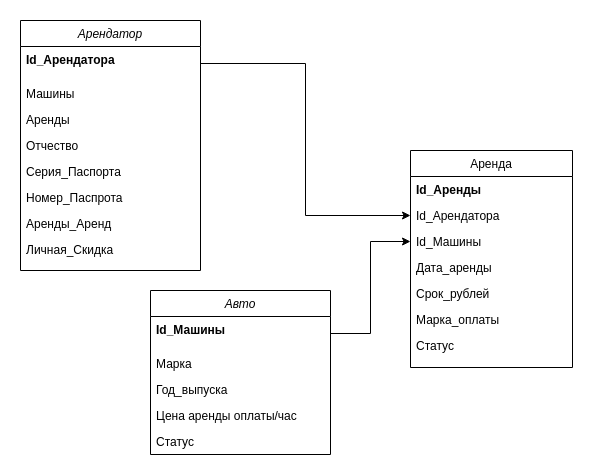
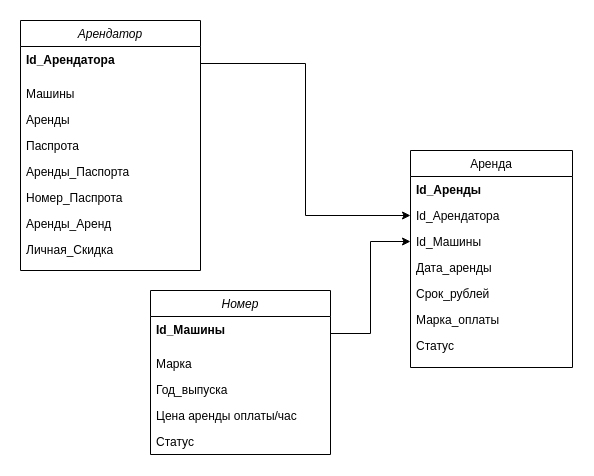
  <mxCell id="0" />
  <mxCell id="1" parent="0" />
- <mxCell id="2" value="Авто" style="swimlane;fontStyle=2;align=center;verticalAlign=top;childLayout=stackLayout;horizontal=1;startSize=26;horizontalStack=0;resizeParent=1;resizeLast=0;collapsible=1;marginBottom=0;rounded=0;shadow=0;strokeWidth=1;" parent="1" vertex="1"><mxGeometry x="150" y="290" width="180" height="164" as="geometry"><mxRectangle x="230" y="140" width="160" height="26" as="alternateBounds" /></mxGeometry></mxCell>
+ <mxCell id="2" value="Номер" style="swimlane;fontStyle=2;align=center;verticalAlign=top;childLayout=stackLayout;horizontal=1;startSize=26;horizontalStack=0;resizeParent=1;resizeLast=0;collapsible=1;marginBottom=0;rounded=0;shadow=0;strokeWidth=1;" parent="1" vertex="1"><mxGeometry x="150" y="290" width="180" height="164" as="geometry"><mxRectangle x="230" y="140" width="160" height="26" as="alternateBounds" /></mxGeometry></mxCell>
  <mxCell id="3" value="Id_Машины" style="text;align=left;verticalAlign=top;spacingLeft=4;spacingRight=4;overflow=hidden;rotatable=0;points=[[0,0.5],[1,0.5]];portConstraint=eastwest;fontStyle=1" parent="2" vertex="1"><mxGeometry y="26" width="180" height="34" as="geometry" /></mxCell>
  <mxCell id="4" value="Марка" style="text;align=left;verticalAlign=top;spacingLeft=4;spacingRight=4;overflow=hidden;rotatable=0;points=[[0,0.5],[1,0.5]];portConstraint=eastwest;rounded=0;shadow=0;html=0;" parent="2" vertex="1"><mxGeometry y="60" width="180" height="26" as="geometry" /></mxCell>
  <mxCell id="5" value="Год_выпуска" style="text;align=left;verticalAlign=top;spacingLeft=4;spacingRight=4;overflow=hidden;rotatable=0;points=[[0,0.5],[1,0.5]];portConstraint=eastwest;rounded=0;shadow=0;html=0;" parent="2" vertex="1"><mxGeometry y="86" width="180" height="26" as="geometry" /></mxCell>
  <mxCell id="6" value="Цена аренды оплаты/час&#10;" style="text;align=left;verticalAlign=top;spacingLeft=4;spacingRight=4;overflow=hidden;rotatable=0;points=[[0,0.5],[1,0.5]];portConstraint=eastwest;" parent="2" vertex="1"><mxGeometry y="112" width="180" height="26" as="geometry" /></mxCell>
  <mxCell id="7" value="Статус" style="text;align=left;verticalAlign=top;spacingLeft=4;spacingRight=4;overflow=hidden;rotatable=0;points=[[0,0.5],[1,0.5]];portConstraint=eastwest;" vertex="1" parent="2"><mxGeometry y="138" width="180" height="26" as="geometry" /></mxCell>
  <mxCell id="8" value="Аренда" style="swimlane;fontStyle=0;align=center;verticalAlign=top;childLayout=stackLayout;horizontal=1;startSize=26;horizontalStack=0;resizeParent=1;resizeLast=0;collapsible=1;marginBottom=0;rounded=0;shadow=0;strokeWidth=1;" parent="1" vertex="1"><mxGeometry x="410" y="150" width="162" height="217" as="geometry"><mxRectangle x="550" y="140" width="160" height="26" as="alternateBounds" /></mxGeometry></mxCell>
  <mxCell id="9" value="Id_Аренды" style="text;align=left;verticalAlign=top;spacingLeft=4;spacingRight=4;overflow=hidden;rotatable=0;points=[[0,0.5],[1,0.5]];portConstraint=eastwest;fontStyle=1" vertex="1" parent="8"><mxGeometry y="26" width="162" height="26" as="geometry" /></mxCell>
  <mxCell id="10" value="Id_Арендатора" style="text;align=left;verticalAlign=top;spacingLeft=4;spacingRight=4;overflow=hidden;rotatable=0;points=[[0,0.5],[1,0.5]];portConstraint=eastwest;rounded=0;shadow=0;html=0;" parent="8" vertex="1"><mxGeometry y="52" width="162" height="26" as="geometry" /></mxCell>
  <mxCell id="11" value="Id_Машины" style="text;align=left;verticalAlign=top;spacingLeft=4;spacingRight=4;overflow=hidden;rotatable=0;points=[[0,0.5],[1,0.5]];portConstraint=eastwest;rounded=0;shadow=0;html=0;" parent="8" vertex="1"><mxGeometry y="78" width="162" height="26" as="geometry" /></mxCell>
  <mxCell id="12" value="Дата_аренды" style="text;align=left;verticalAlign=top;spacingLeft=4;spacingRight=4;overflow=hidden;rotatable=0;points=[[0,0.5],[1,0.5]];portConstraint=eastwest;" parent="8" vertex="1"><mxGeometry y="104" width="162" height="26" as="geometry" /></mxCell>
  <mxCell id="13" value="Срок_рублей" style="text;align=left;verticalAlign=top;spacingLeft=4;spacingRight=4;overflow=hidden;rotatable=0;points=[[0,0.5],[1,0.5]];portConstraint=eastwest;" parent="8" vertex="1"><mxGeometry y="130" width="162" height="26" as="geometry" /></mxCell>
  <mxCell id="14" value="Марка_оплаты" style="text;align=left;verticalAlign=top;spacingLeft=4;spacingRight=4;overflow=hidden;rotatable=0;points=[[0,0.5],[1,0.5]];portConstraint=eastwest;" vertex="1" parent="8"><mxGeometry y="156" width="162" height="26" as="geometry" /></mxCell>
  <mxCell id="15" value="Статус" style="text;align=left;verticalAlign=top;spacingLeft=4;spacingRight=4;overflow=hidden;rotatable=0;points=[[0,0.5],[1,0.5]];portConstraint=eastwest;" vertex="1" parent="8"><mxGeometry y="182" width="162" height="26" as="geometry" /></mxCell>
  <mxCell id="16" value="Арендатор" style="swimlane;fontStyle=2;align=center;verticalAlign=top;childLayout=stackLayout;horizontal=1;startSize=26;horizontalStack=0;resizeParent=1;resizeLast=0;collapsible=1;marginBottom=0;rounded=0;shadow=0;strokeWidth=1;" vertex="1" parent="1"><mxGeometry x="20" y="20" width="180" height="250" as="geometry"><mxRectangle x="230" y="140" width="160" height="26" as="alternateBounds" /></mxGeometry></mxCell>
  <mxCell id="17" value="Id_Арендатора" style="text;align=left;verticalAlign=top;spacingLeft=4;spacingRight=4;overflow=hidden;rotatable=0;points=[[0,0.5],[1,0.5]];portConstraint=eastwest;fontStyle=1" vertex="1" parent="16"><mxGeometry y="26" width="180" height="34" as="geometry" /></mxCell>
  <mxCell id="18" value="Машины" style="text;align=left;verticalAlign=top;spacingLeft=4;spacingRight=4;overflow=hidden;rotatable=0;points=[[0,0.5],[1,0.5]];portConstraint=eastwest;rounded=0;shadow=0;html=0;" vertex="1" parent="16"><mxGeometry y="60" width="180" height="26" as="geometry" /></mxCell>
  <mxCell id="19" value="Аренды" style="text;align=left;verticalAlign=top;spacingLeft=4;spacingRight=4;overflow=hidden;rotatable=0;points=[[0,0.5],[1,0.5]];portConstraint=eastwest;rounded=0;shadow=0;html=0;" vertex="1" parent="16"><mxGeometry y="86" width="180" height="26" as="geometry" /></mxCell>
- <mxCell id="20" value="Отчество" style="text;align=left;verticalAlign=top;spacingLeft=4;spacingRight=4;overflow=hidden;rotatable=0;points=[[0,0.5],[1,0.5]];portConstraint=eastwest;" vertex="1" parent="16"><mxGeometry y="112" width="180" height="26" as="geometry" /></mxCell>
- <mxCell id="21" value="Серия_Паспорта" style="text;align=left;verticalAlign=top;spacingLeft=4;spacingRight=4;overflow=hidden;rotatable=0;points=[[0,0.5],[1,0.5]];portConstraint=eastwest;" vertex="1" parent="16"><mxGeometry y="138" width="180" height="26" as="geometry" /></mxCell>
+ <mxCell id="20" value="Паспрота" style="text;align=left;verticalAlign=top;spacingLeft=4;spacingRight=4;overflow=hidden;rotatable=0;points=[[0,0.5],[1,0.5]];portConstraint=eastwest;" vertex="1" parent="16"><mxGeometry y="112" width="180" height="26" as="geometry" /></mxCell>
+ <mxCell id="21" value="Аренды_Паспорта" style="text;align=left;verticalAlign=top;spacingLeft=4;spacingRight=4;overflow=hidden;rotatable=0;points=[[0,0.5],[1,0.5]];portConstraint=eastwest;" vertex="1" parent="16"><mxGeometry y="138" width="180" height="26" as="geometry" /></mxCell>
  <mxCell id="22" value="Номер_Паспрота" style="text;align=left;verticalAlign=top;spacingLeft=4;spacingRight=4;overflow=hidden;rotatable=0;points=[[0,0.5],[1,0.5]];portConstraint=eastwest;" vertex="1" parent="16"><mxGeometry y="164" width="180" height="26" as="geometry" /></mxCell>
  <mxCell id="23" value="Аренды_Аренд" style="text;align=left;verticalAlign=top;spacingLeft=4;spacingRight=4;overflow=hidden;rotatable=0;points=[[0,0.5],[1,0.5]];portConstraint=eastwest;" vertex="1" parent="16"><mxGeometry y="190" width="180" height="26" as="geometry" /></mxCell>
  <mxCell id="24" value="Личная_Скидка" style="text;align=left;verticalAlign=top;spacingLeft=4;spacingRight=4;overflow=hidden;rotatable=0;points=[[0,0.5],[1,0.5]];portConstraint=eastwest;" vertex="1" parent="16"><mxGeometry y="216" width="180" height="26" as="geometry" /></mxCell>
  <mxCell id="25" style="edgeStyle=orthogonalEdgeStyle;rounded=0;orthogonalLoop=1;jettySize=auto;html=1;entryX=0;entryY=0.5;entryDx=0;entryDy=0;" edge="1" parent="1" source="17" target="10"><mxGeometry relative="1" as="geometry"><mxPoint x="330" y="210" as="targetPoint" /></mxGeometry></mxCell>
  <mxCell id="26" style="edgeStyle=orthogonalEdgeStyle;rounded=0;orthogonalLoop=1;jettySize=auto;html=1;entryX=0;entryY=0.5;entryDx=0;entryDy=0;" edge="1" parent="1" source="3" target="11"><mxGeometry relative="1" as="geometry" /></mxCell>
